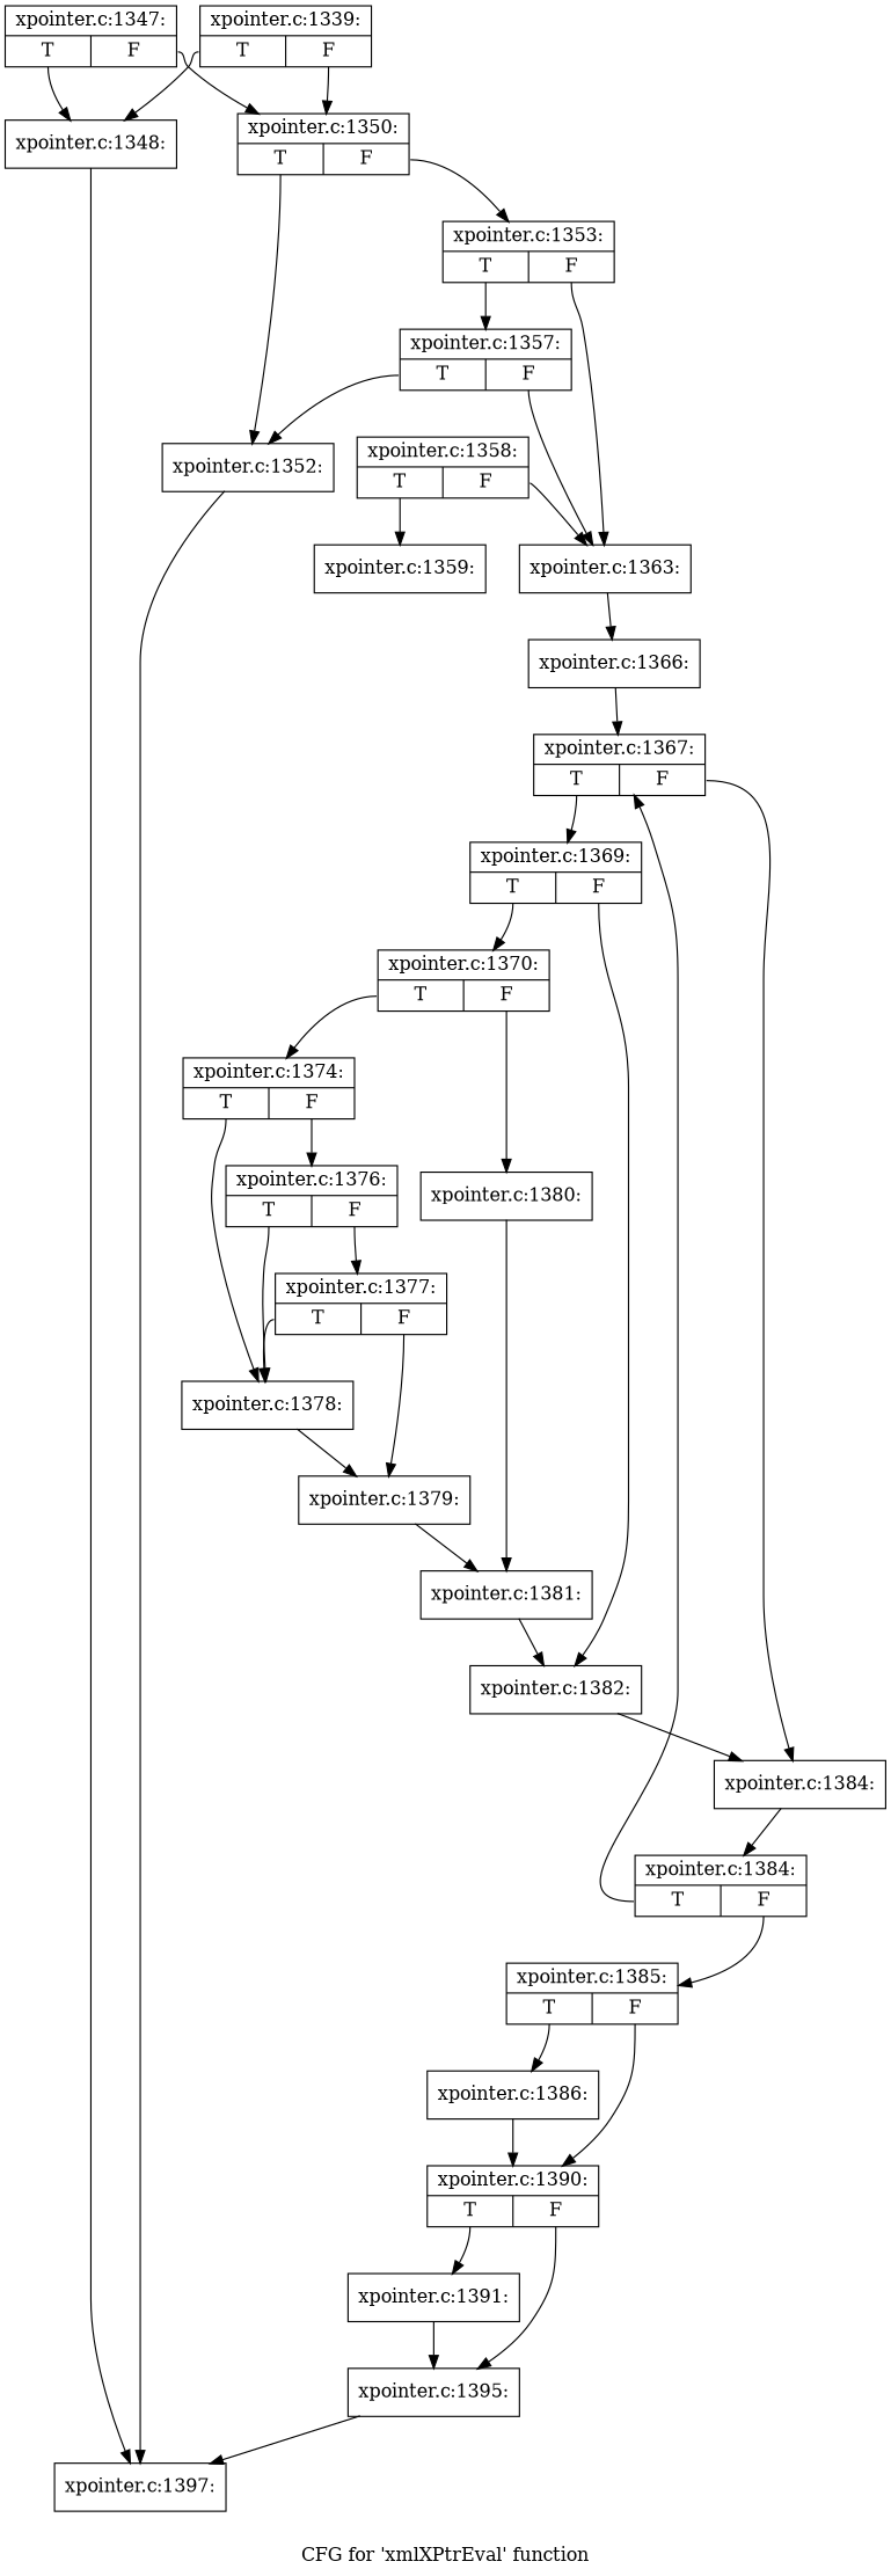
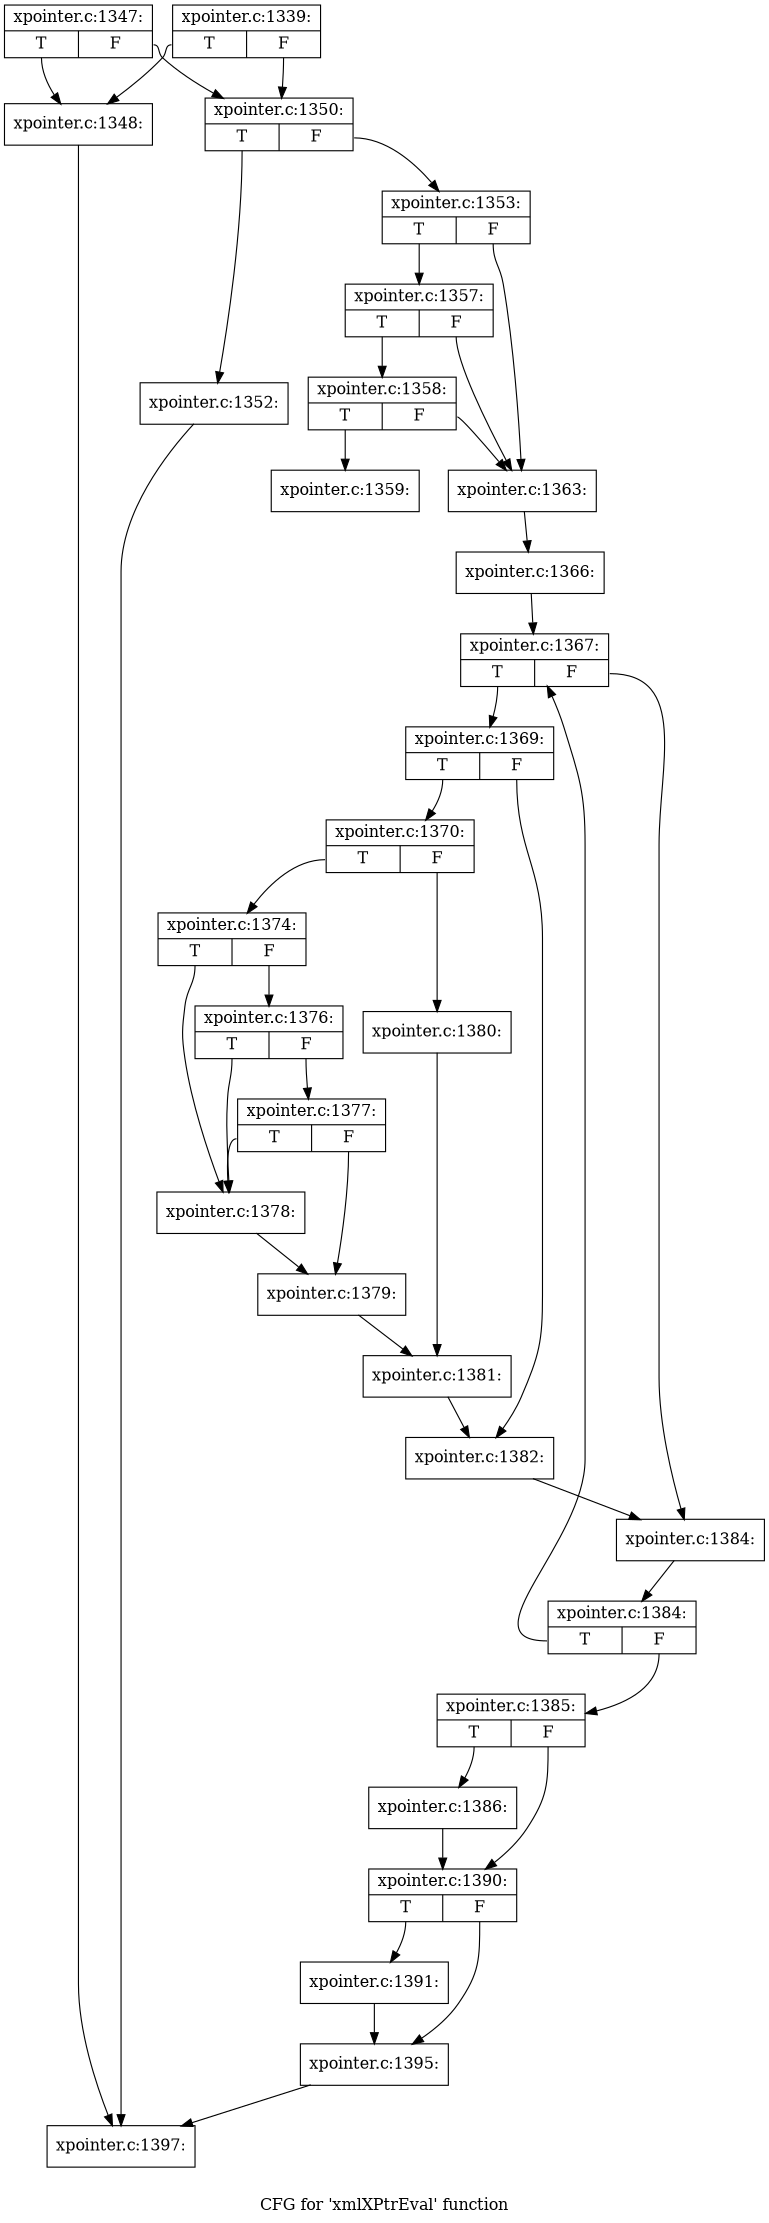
  digraph {
    label="CFG for 'xmlXPtrEval' function"
    node [shape=record]
    edge [tailport=s0]
    n1 [label="{xpointer.c:1339:|{<s0>T|<s1>F}}"]
    n2 [label="{xpointer.c:1348:}"]
    n3 [label="{xpointer.c:1350:|{<s0>T|<s1>F}}"]
    n4 [label="{xpointer.c:1397:}"]
    n5 [label="{xpointer.c:1347:|{<s0>T|<s1>F}}"]
    n6 [label="{xpointer.c:1352:}"]
    n7 [label="{xpointer.c:1353:|{<s0>T|<s1>F}}"]
    n8 [label="{xpointer.c:1357:|{<s0>T|<s1>F}}"]
    n9 [label="{xpointer.c:1363:}"]
    n10 [label="{xpointer.c:1358:|{<s0>T|<s1>F}}"]
    n11 [label="{xpointer.c:1366:}"]
    n12 [label="{xpointer.c:1359:}"]
    n13 [label="{xpointer.c:1367:|{<s0>T|<s1>F}}"]
    n14 [label="{xpointer.c:1369:|{<s0>T|<s1>F}}"]
    n15 [label="{xpointer.c:1384:}"]
    n16 [label="{xpointer.c:1370:|{<s0>T|<s1>F}}"]
    n17 [label="{xpointer.c:1382:}"]
    n18 [label="{xpointer.c:1384:|{<s0>T|<s1>F}}"]
    n19 [label="{xpointer.c:1374:|{<s0>T|<s1>F}}"]
    n20 [label="{xpointer.c:1380:}"]
    n21 [label="{xpointer.c:1385:|{<s0>T|<s1>F}}"]
    n22 [label="{xpointer.c:1378:}"]
    n23 [label="{xpointer.c:1376:|{<s0>T|<s1>F}}"]
    n24 [label="{xpointer.c:1381:}"]
    n25 [label="{xpointer.c:1379:}"]
    n26 [label="{xpointer.c:1377:|{<s0>T|<s1>F}}"]
    n27 [label="{xpointer.c:1386:}"]
    n28 [label="{xpointer.c:1390:|{<s0>T|<s1>F}}"]
    n29 [label="{xpointer.c:1391:}"]
    n30 [label="{xpointer.c:1395:}"]
    n1 -> n2
    n1 -> n3 [tailport=s1]
    n2 -> n4
    n3 -> n6
    n3 -> n7 [tailport=s1]
    n5 -> n2
    n5 -> n3 [tailport=s1]
    n6 -> n4
    n7 -> n8
    n7 -> n9 [tailport=s1]
    n8 -> n9 [tailport=s1]
-   n8 -> n6
+   n8 -> n10
    n9 -> n11
    n10 -> n9 [tailport=s1]
    n10 -> n12
    n11 -> n13
    n13 -> n14
    n13 -> n15 [tailport=s1]
    n14 -> n16
    n14 -> n17 [tailport=s1]
    n15 -> n18
    n16 -> n19
    n16 -> n20 [tailport=s1]
    n17 -> n15
    n18 -> n13
    n18 -> n21 [tailport=s1]
    n19 -> n22
    n19 -> n23 [tailport=s1]
    n20 -> n24
    n21 -> n27
    n21 -> n28 [tailport=s1]
    n22 -> n25
    n23 -> n22
    n23 -> n26 [tailport=s1]
    n24 -> n17
    n25 -> n24
    n26 -> n22
    n26 -> n25 [tailport=s1]
    n27 -> n28
    n28 -> n29
    n28 -> n30 [tailport=s1]
    n29 -> n30
    n30 -> n4
  }
